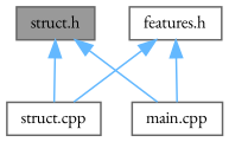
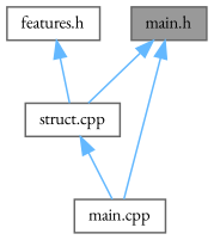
  digraph {
    fontname="EB Garamond"
    node [color=grey40 fillcolor=white fontname="EB Garamond" fontsize=10 shape=box style=filled]
    edge [color=steelblue1 dir=back fontname="EB Garamond" fontsize=10 labelfontname=Helvetica labelfontsize=10 style=solid]
-   n1 [color=gray40 fillcolor=grey60 fontcolor=black height=0.2 label="struct.h" width=0.4]
+   n1 [color=gray40 fillcolor=grey60 fontcolor=black height=0.2 label="main.h" width=0.4]
    n2 [height=0.2 label="struct.cpp" width=0.4]
    n3 [height=0.2 label="main.cpp" width=0.4]
    n4 [height=0.2 label="features.h" width=0.4]
    n1 -> n2
    n1 -> n3
    n4 -> n2
-   n4 -> n3
+   n2 -> n3
  }
